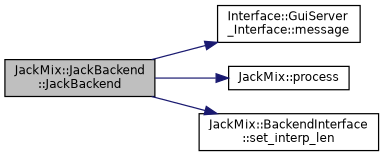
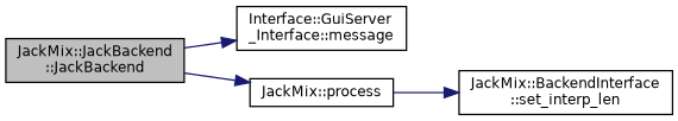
  digraph {
    rankdir=LR
    node [color=black fillcolor=white fontname=Helvetica fontsize=10 shape=record style=filled]
    edge [color=midnightblue fontname=Helvetica fontsize=10 labelfontname=Helvetica labelfontsize=10 style=solid]
    n1 [fillcolor=grey75 fontcolor=black height=0.2 label="JackMix::JackBackend\l::JackBackend" width=0.4]
    n2 [height=0.2 label="Interface::GuiServer\l_Interface::message" width=0.4]
    n3 [height=0.2 label="JackMix::process" width=0.4]
    n4 [height=0.2 label="JackMix::BackendInterface\l::set_interp_len" width=0.4]
    n1 -> n2
    n1 -> n3
-   n1 -> n4
+   n3 -> n4
  }
